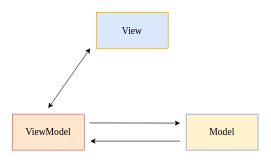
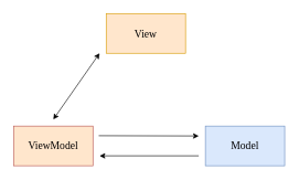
  <mxCell id="0" />
  <mxCell id="1" parent="0" />
- <mxCell id="2" value="&lt;font style=&quot;font-size: 16px;&quot; face=&quot;Times New Roman&quot;&gt;View&lt;/font&gt;" style="rounded=0;whiteSpace=wrap;html=1;fillColor=#dae8fc;strokeColor=#d79b00;" vertex="1" parent="1"><mxGeometry x="160" y="20" width="120" height="60" as="geometry" /></mxCell>
- <mxCell id="3" value="&lt;font style=&quot;font-size: 16px;&quot; face=&quot;Times New Roman&quot;&gt;Model&lt;/font&gt;" style="rounded=0;whiteSpace=wrap;html=1;fillColor=#fff2cc;strokeColor=#6c8ebf;" vertex="1" parent="1"><mxGeometry x="310" y="190" width="120" height="60" as="geometry" /></mxCell>
+ <mxCell id="2" value="&lt;font style=&quot;font-size: 16px;&quot; face=&quot;Times New Roman&quot;&gt;View&lt;/font&gt;" style="rounded=0;whiteSpace=wrap;html=1;fillColor=#ffe6cc;strokeColor=#d79b00;" vertex="1" parent="1"><mxGeometry x="160" y="20" width="120" height="60" as="geometry" /></mxCell>
+ <mxCell id="3" value="&lt;font style=&quot;font-size: 16px;&quot; face=&quot;Times New Roman&quot;&gt;Model&lt;/font&gt;" style="rounded=0;whiteSpace=wrap;html=1;fillColor=#dae8fc;strokeColor=#6c8ebf;" vertex="1" parent="1"><mxGeometry x="310" y="190" width="120" height="60" as="geometry" /></mxCell>
  <mxCell id="4" value="&lt;font style=&quot;font-size: 16px;&quot; face=&quot;Times New Roman&quot;&gt;ViewModel&lt;/font&gt;" style="rounded=0;whiteSpace=wrap;html=1;fillColor=#ffe6cc;strokeColor=#b85450;" vertex="1" parent="1"><mxGeometry x="20" y="190" width="120" height="60" as="geometry" /></mxCell>
  <mxCell id="5" value="" style="endArrow=classic;startArrow=classic;html=1;rounded=0;" edge="1" parent="1"><mxGeometry width="50" height="50" relative="1" as="geometry"><mxPoint x="80" y="180" as="sourcePoint" /><mxPoint x="150" y="80" as="targetPoint" /></mxGeometry></mxCell>
  <mxCell id="6" value="" style="endArrow=classic;html=1;rounded=0;exitX=1.073;exitY=0.243;exitDx=0;exitDy=0;exitPerimeter=0;" edge="1" parent="1" source="4"><mxGeometry width="50" height="50" relative="1" as="geometry"><mxPoint x="170" y="170" as="sourcePoint" /><mxPoint x="300" y="205" as="targetPoint" /></mxGeometry></mxCell>
  <mxCell id="7" value="" style="endArrow=classic;html=1;rounded=0;" edge="1" parent="1"><mxGeometry width="50" height="50" relative="1" as="geometry"><mxPoint x="300" y="235" as="sourcePoint" /><mxPoint x="150" y="235" as="targetPoint" /></mxGeometry></mxCell>
